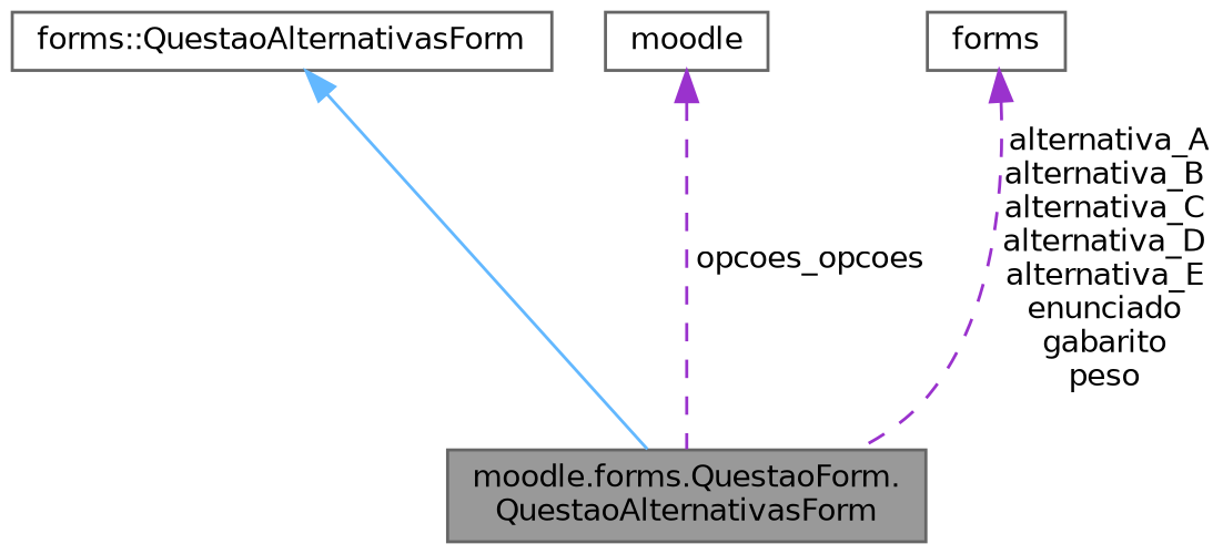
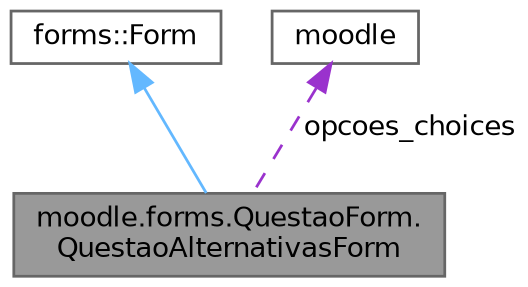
  digraph {
    node [color=gray40 fillcolor=white fontname=Helvetica fontsize=10 shape=box style=filled]
    edge [color=darkorchid3 dir=back fontname=Helvetica fontsize=10 labelfontname=Helvetica labelfontsize=10 style=dashed]
    n1 [fillcolor=grey60 fontcolor=black height=0.2 label="moodle.forms.QuestaoForm.\lQuestaoAlternativasForm" width=0.4]
-   n2 [height=0.2 label="forms::QuestaoAlternativasForm" width=0.4]
+   n2 [height=0.2 label="forms::Form" width=0.4]
    n3 [height=0.2 label=moodle width=0.4]
-   n4 [height=0.2 label=forms width=0.4]
    n2 -> n1 [color=steelblue1 style=solid]
-   n3 -> n1 [label=" opcoes_opcoes"]
-   n4 -> n1 [label=" alternativa_A\nalternativa_B\nalternativa_C\nalternativa_D\nalternativa_E\nenunciado\ngabarito\npeso"]
+   n3 -> n1 [label=" opcoes_choices"]
  }
